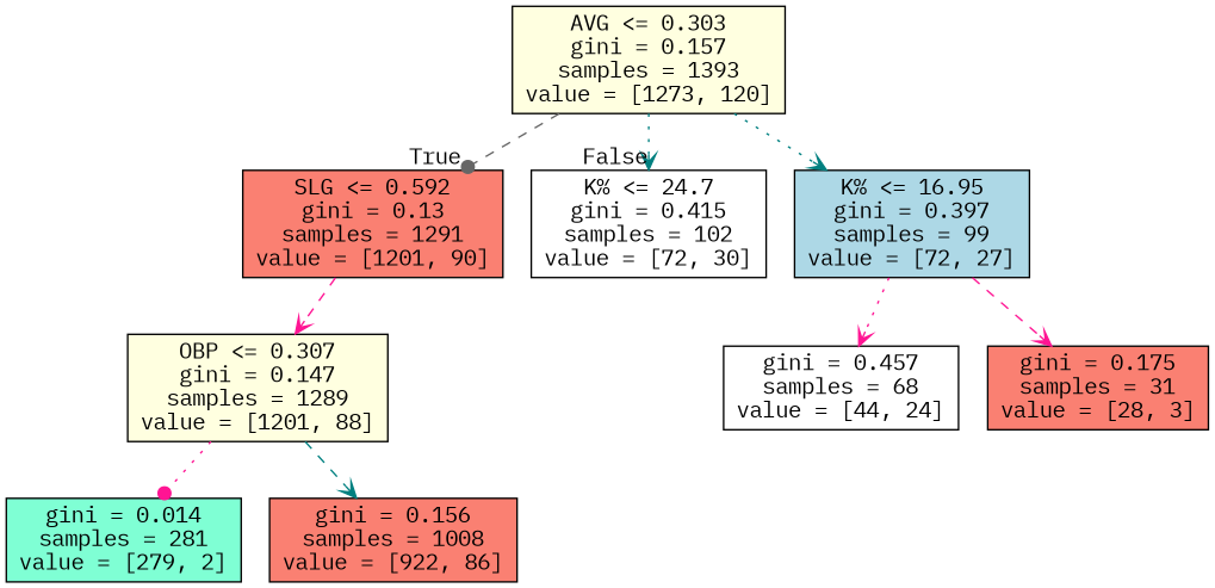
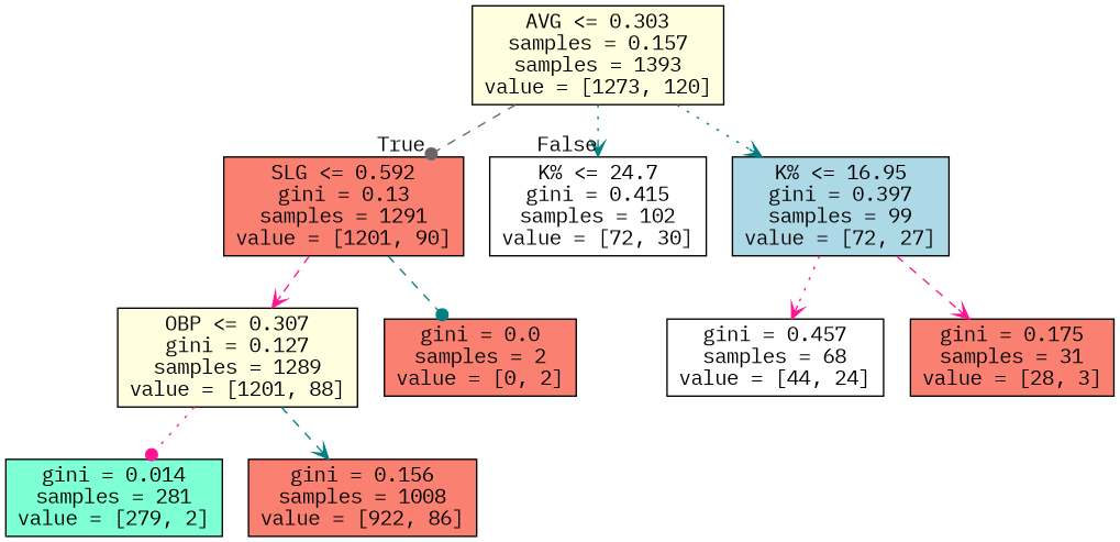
  digraph {
    fontname="IBM Plex Mono"
    node [fillcolor=salmon fontname="IBM Plex Mono" shape=box style=filled]
    edge [arrowhead=vee color=teal fontname="IBM Plex Mono" style=dashed]
-   n1 [fillcolor=lightyellow label="AVG <= 0.303\ngini = 0.157\nsamples = 1393\nvalue = [1273, 120]"]
+   n1 [fillcolor=lightyellow label="AVG <= 0.303\nsamples = 0.157\nsamples = 1393\nvalue = [1273, 120]"]
    n2 [label="SLG <= 0.592\ngini = 0.13\nsamples = 1291\nvalue = [1201, 90]"]
    n3 [fillcolor=white label="K% <= 24.7\ngini = 0.415\nsamples = 102\nvalue = [72, 30]"]
    n4 [fillcolor=lightblue label="K% <= 16.95\ngini = 0.397\nsamples = 99\nvalue = [72, 27]"]
-   n5 [fillcolor=lightyellow label="OBP <= 0.307\ngini = 0.147\nsamples = 1289\nvalue = [1201, 88]"]
+   n5 [fillcolor=lightyellow label="OBP <= 0.307\ngini = 0.127\nsamples = 1289\nvalue = [1201, 88]"]
+   n6 [label="gini = 0.0\nsamples = 2\nvalue = [0, 2]"]
    n7 [fillcolor=aquamarine label="gini = 0.014\nsamples = 281\nvalue = [279, 2]"]
    n8 [label="gini = 0.156\nsamples = 1008\nvalue = [922, 86]"]
    n9 [fillcolor=white label="gini = 0.457\nsamples = 68\nvalue = [44, 24]"]
    n10 [label="gini = 0.175\nsamples = 31\nvalue = [28, 3]"]
    n1 -> n2 [arrowhead=dot color=gray40 headlabel=True labelangle=45 labeldistance=2.5]
    n1 -> n3 [headlabel=False labelangle=-45 labeldistance=2.5 style=dotted]
    n1 -> n4 [style=dotted]
    n2 -> n5 [color=deeppink]
+   n2 -> n6 [arrowhead=dot]
    n4 -> n9 [color=deeppink style=dotted]
    n4 -> n10 [color=deeppink]
    n5 -> n7 [arrowhead=dot color=deeppink style=dotted]
    n5 -> n8
  }
